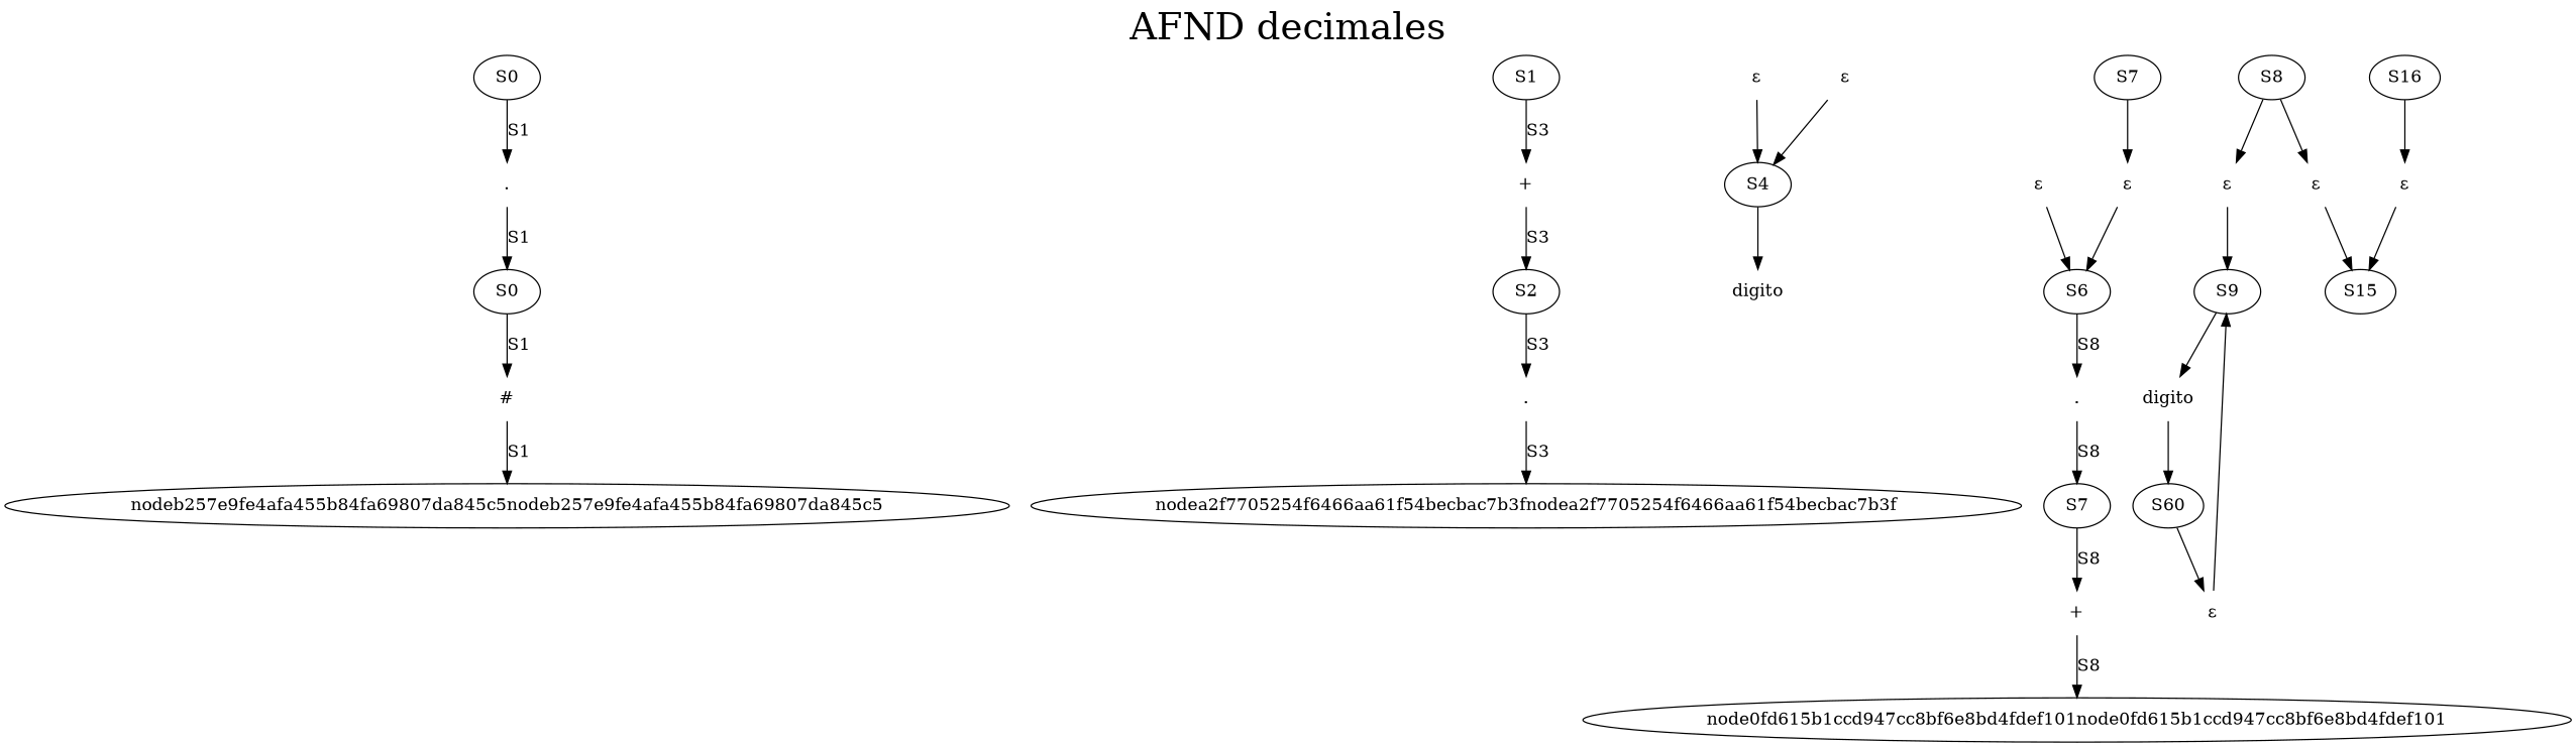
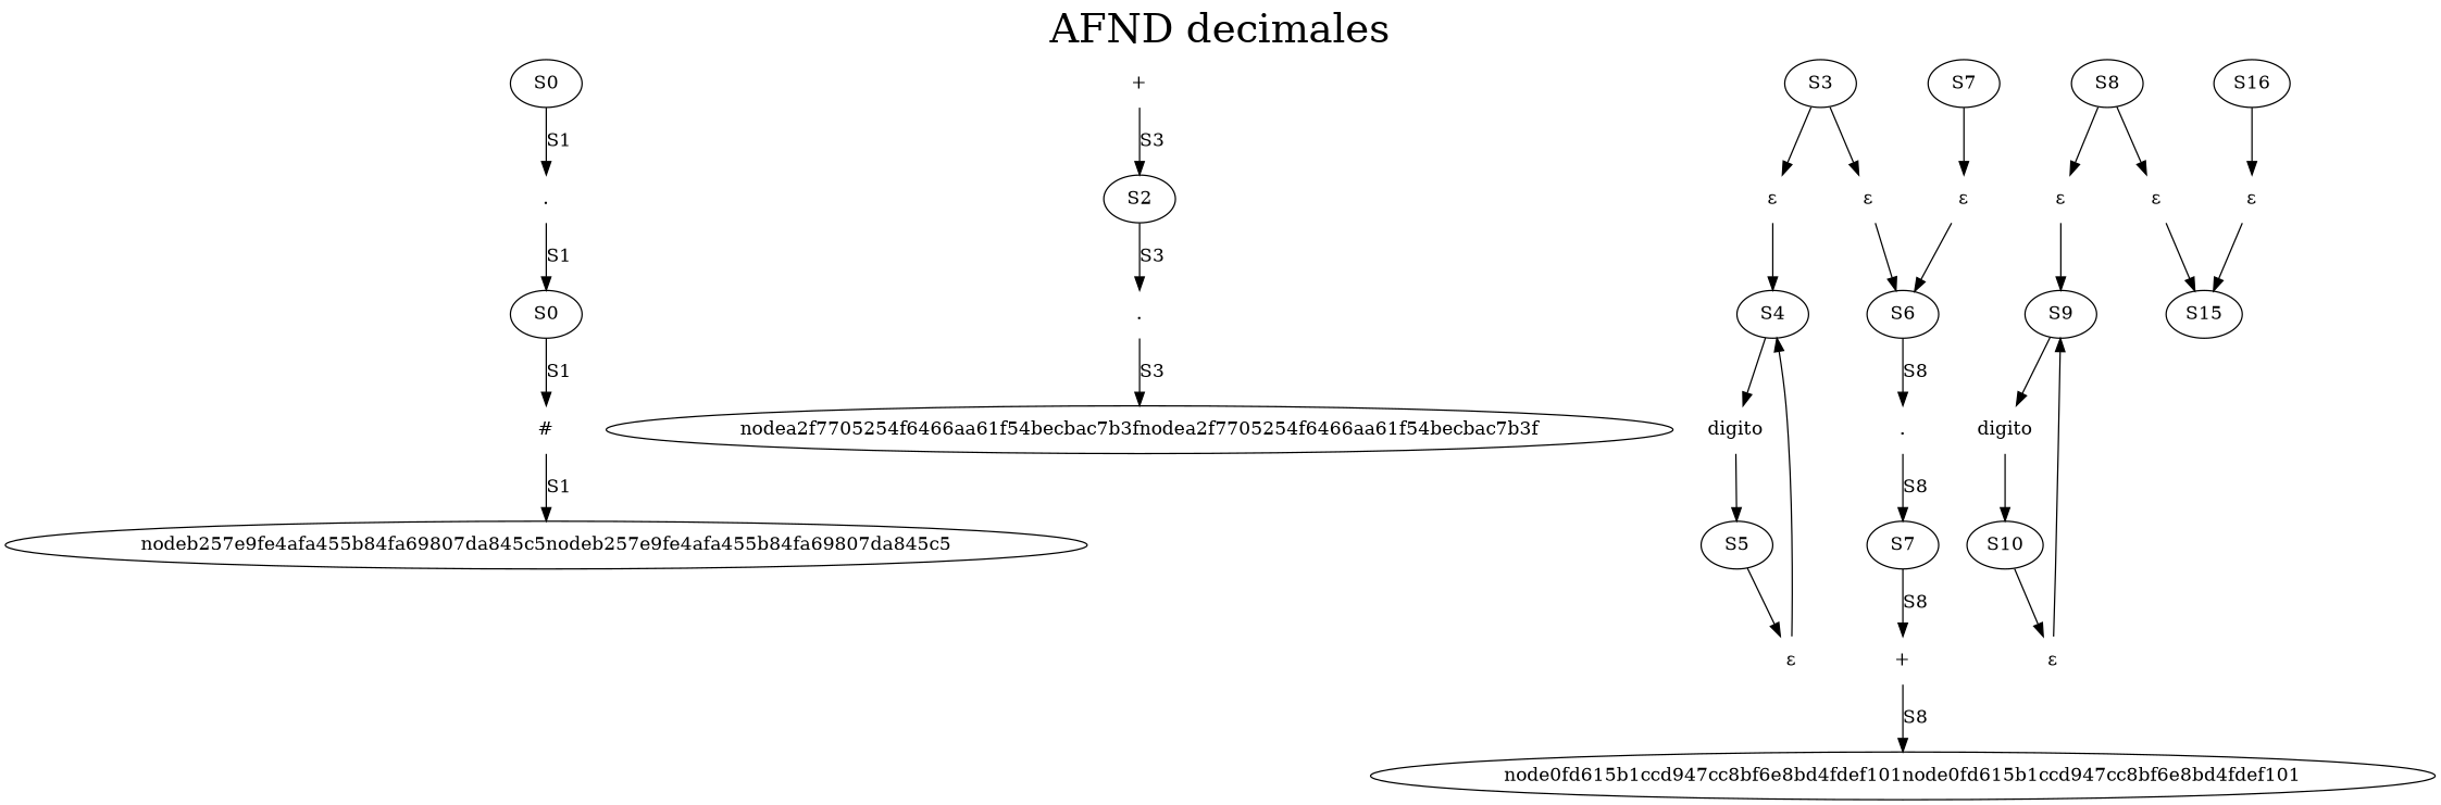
  digraph {
    fontsize=30
    label=<AFND decimales>
    labelloc=t
    rankdir=TB
    n1 [label=S0]
    n2 [label="." shape=none]
    n3 [label=S0]
-   n4 [label=S1]
    n5 [label="+" shape=none]
    n6 [label=S2]
    n7 [label="#" shape=none]
    nodeb257e9fe4afa455b84fa69807da845c5nodeb257e9fe4afa455b84fa69807da845c5
+   n9 [label=S3]
    n10 [label="ε" shape=none]
    n11 [label="ε" shape=none]
    n12 [label=S4]
    n13 [label=S6]
    n14 [label="." shape=none]
    nodea2f7705254f6466aa61f54becbac7b3fnodea2f7705254f6466aa61f54becbac7b3f
    n16 [label="." shape=none]
    n17 [label=S7]
    n18 [label=digito shape=none]
    n19 [label="ε" shape=none]
    n20 [label="ε" shape=none]
+   n21 [label=S5]
    S7
    n23 [label=S8]
    n24 [label="ε" shape=none]
    n25 [label="ε" shape=none]
    n26 [label=S9]
    n27 [label=S15]
    n28 [label="+" shape=none]
    node0fd615b1ccd947cc8bf6e8bd4fdef101node0fd615b1ccd947cc8bf6e8bd4fdef101
    n30 [label=digito shape=none]
    n31 [label="ε" shape=none]
    n32 [label="ε" shape=none]
-   n33 [label=S60]
+   n33 [label=S10]
    n34 [label=S16]
    n1 -> n2 [label=S1]
    n2 -> n3 [label=S1]
    n3 -> n7 [label=S1]
-   n4 -> n5 [label=S3]
    n5 -> n6 [label=S3]
    n6 -> n14 [label=S3]
    n7 -> nodeb257e9fe4afa455b84fa69807da845c5nodeb257e9fe4afa455b84fa69807da845c5 [label=S1]
+   n9 -> n10
+   n9 -> n11
    n10 -> n12
    n11 -> n13
    n12 -> n18
    n13 -> n16 [label=S8]
    n14 -> nodea2f7705254f6466aa61f54becbac7b3fnodea2f7705254f6466aa61f54becbac7b3f [label=S3]
    n16 -> n17 [label=S8]
    n17 -> n28 [label=S8]
+   n18 -> n21
    n19 -> n12
    n20 -> n13
+   n21 -> n19
    S7 -> n20
    n23 -> n24
    n23 -> n25
    n24 -> n26
    n25 -> n27
    n26 -> n30
    n28 -> node0fd615b1ccd947cc8bf6e8bd4fdef101node0fd615b1ccd947cc8bf6e8bd4fdef101 [label=S8]
    n30 -> n33
    n31 -> n26
    n32 -> n27
    n33 -> n31
    n34 -> n32
  }
